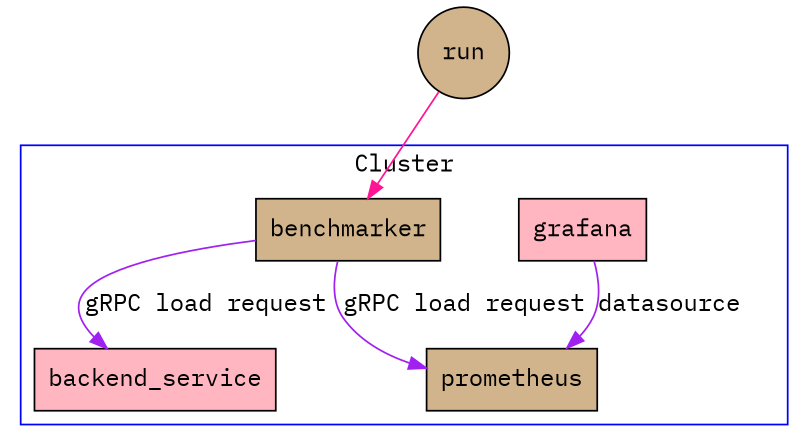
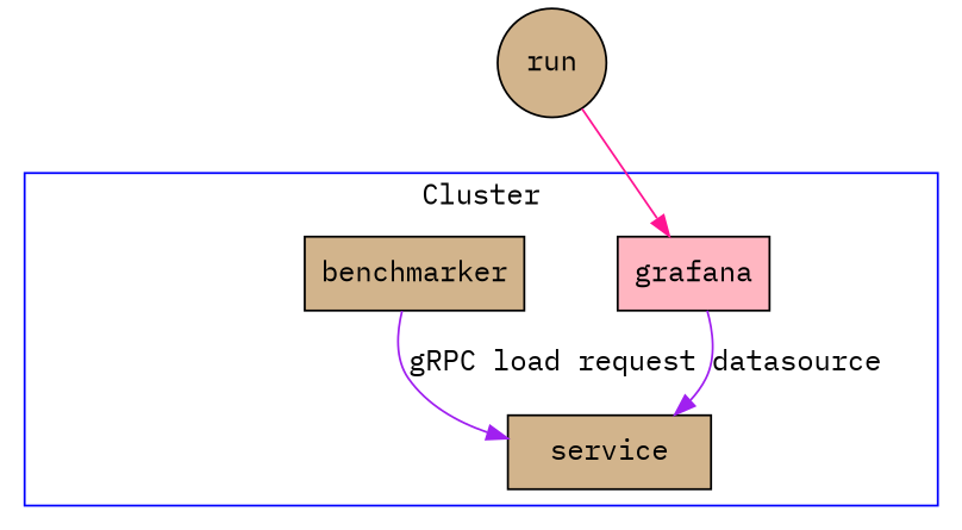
  digraph {
    fontname="IBM Plex Mono"
    node [fillcolor=tan fontname="IBM Plex Mono" shape=box style=filled]
    edge [color=purple fontname="IBM Plex Mono"]
    benchmarker
-   backend_service [fillcolor=lightpink]
-   prometheus
+   prometheus [label=service]
    grafana [fillcolor=lightpink]
    run [shape=circle]
    subgraph cluster_1 {
      color=blue
      label=Cluster
      benchmarker
-     backend_service
      prometheus
      grafana
    }
-   benchmarker -> backend_service [label="gRPC load request"]
    benchmarker -> prometheus [label="gRPC load request"]
    grafana -> prometheus [label=datasource]
-   run -> benchmarker [color=deeppink]
+   run -> grafana [color=deeppink]
  }
